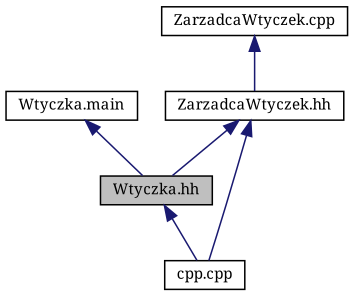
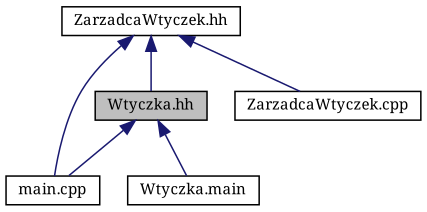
  digraph {
    fontname="Noto Serif"
    node [color=black fillcolor=white fontname="Noto Serif" fontsize=10 shape=record style=filled]
    edge [color=midnightblue dir=back fontname="Noto Serif" fontsize=10 labelfontname=FreeSans labelfontsize=10 style=solid]
    n1 [fillcolor=grey75 fontcolor=black height=0.2 label="Wtyczka.hh" width=0.4]
-   n2 [height=0.2 label="cpp.cpp" width=0.4]
+   n2 [height=0.2 label="main.cpp" width=0.4]
    n3 [height=0.2 label="Wtyczka.main" width=0.4]
    n4 [height=0.2 label="ZarzadcaWtyczek.hh" width=0.4]
    n5 [height=0.2 label="ZarzadcaWtyczek.cpp" width=0.4]
    n1 -> n2
-   n3 -> n1
+   n1 -> n3
    n4 -> n1
    n4 -> n2
-   n5 -> n4
+   n4 -> n5
  }
